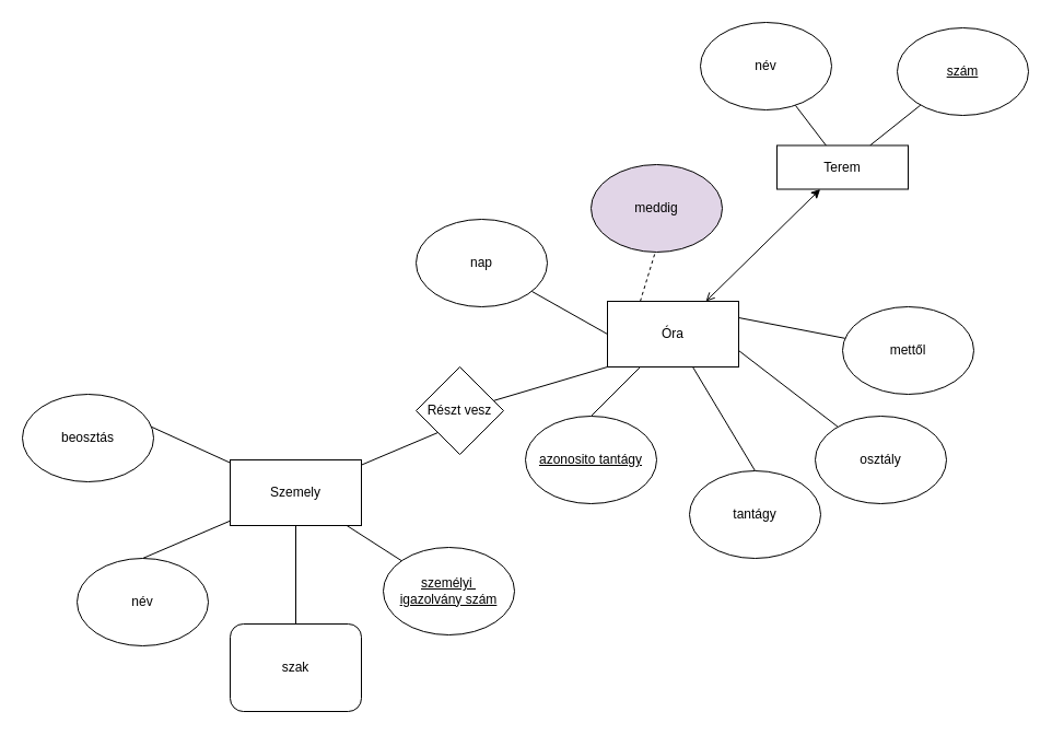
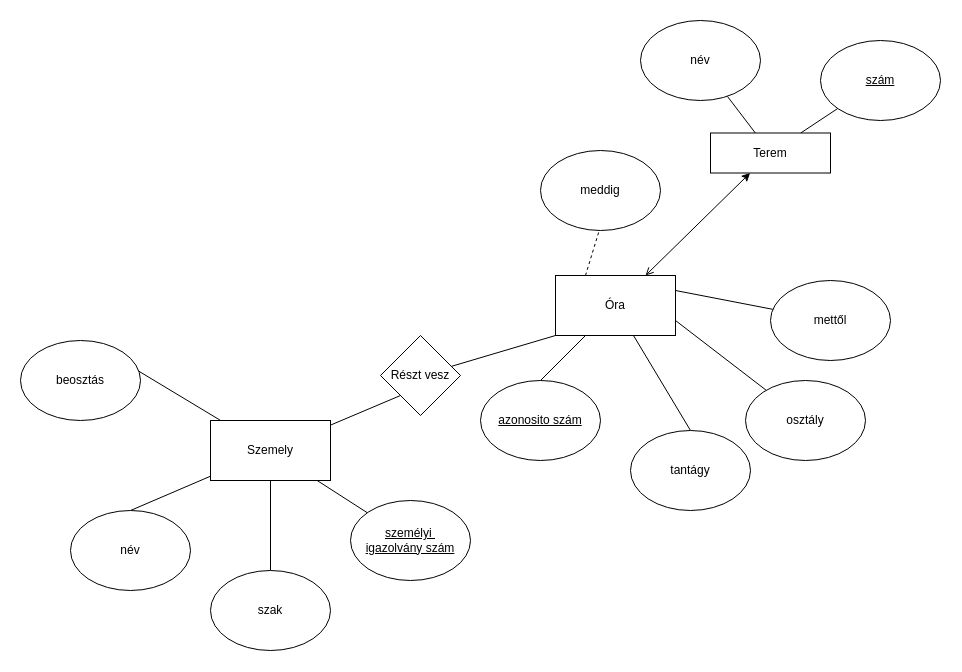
  <mxCell id="0" />
  <mxCell id="1" parent="0" />
  <mxCell id="2" style="edgeStyle=none;rounded=0;orthogonalLoop=1;jettySize=auto;html=1;entryX=0.5;entryY=0;entryDx=0;entryDy=0;endArrow=none;endFill=0;" edge="1" parent="1" source="7" target="18"><mxGeometry relative="1" as="geometry" /></mxCell>
  <mxCell id="3" style="edgeStyle=none;rounded=0;orthogonalLoop=1;jettySize=auto;html=1;endArrow=none;endFill=0;" edge="1" parent="1" source="7" target="16"><mxGeometry relative="1" as="geometry" /></mxCell>
  <mxCell id="4" style="edgeStyle=none;rounded=0;orthogonalLoop=1;jettySize=auto;html=1;endArrow=none;endFill=0;" edge="1" parent="1" source="7" target="17"><mxGeometry relative="1" as="geometry" /></mxCell>
  <mxCell id="5" style="edgeStyle=none;rounded=0;orthogonalLoop=1;jettySize=auto;html=1;entryX=0;entryY=1;entryDx=0;entryDy=0;endArrow=none;endFill=0;startArrow=none;startFill=0;" edge="1" parent="1" source="29" target="12"><mxGeometry relative="1" as="geometry"><mxPoint x="412.5" y="397.5" as="targetPoint" /></mxGeometry></mxCell>
  <mxCell id="6" style="rounded=0;orthogonalLoop=1;jettySize=auto;html=1;entryX=0.942;entryY=0.344;entryDx=0;entryDy=0;entryPerimeter=0;endArrow=none;endFill=0;" edge="1" parent="1" source="7" target="28"><mxGeometry relative="1" as="geometry" /></mxCell>
  <mxCell id="7" value="Szemely" style="rounded=0;whiteSpace=wrap;html=1;" vertex="1" parent="1"><mxGeometry x="210" y="420" width="120" height="60" as="geometry" /></mxCell>
  <mxCell id="8" style="edgeStyle=none;rounded=0;orthogonalLoop=1;jettySize=auto;html=1;entryX=0.5;entryY=0;entryDx=0;entryDy=0;endArrow=none;endFill=0;" edge="1" parent="1" source="12" target="15"><mxGeometry relative="1" as="geometry" /></mxCell>
  <mxCell id="9" style="edgeStyle=none;rounded=0;orthogonalLoop=1;jettySize=auto;html=1;entryX=0.667;entryY=0.125;entryDx=0;entryDy=0;entryPerimeter=0;startArrow=none;startFill=0;endArrow=none;endFill=0;exitX=0.25;exitY=0;exitDx=0;exitDy=0;dashed=1;" edge="1" parent="1" source="12" target="14"><mxGeometry relative="1" as="geometry"><mxPoint x="660" y="140" as="sourcePoint" /></mxGeometry></mxCell>
  <mxCell id="10" style="edgeStyle=none;rounded=0;orthogonalLoop=1;jettySize=auto;html=1;startArrow=none;startFill=0;endArrow=none;endFill=0;exitX=1;exitY=0.25;exitDx=0;exitDy=0;" edge="1" parent="1" source="12" target="13"><mxGeometry relative="1" as="geometry"><mxPoint x="770" y="130" as="sourcePoint" /></mxGeometry></mxCell>
  <mxCell id="11" style="edgeStyle=none;rounded=0;orthogonalLoop=1;jettySize=auto;html=1;entryX=0.5;entryY=0;entryDx=0;entryDy=0;endArrow=none;endFill=0;" edge="1" parent="1" source="12" target="25"><mxGeometry relative="1" as="geometry" /></mxCell>
  <mxCell id="12" value="Óra" style="rounded=0;whiteSpace=wrap;html=1;" vertex="1" parent="1"><mxGeometry x="555" y="275" width="120" height="60" as="geometry" /></mxCell>
  <mxCell id="13" value="mettől" style="ellipse;whiteSpace=wrap;html=1;" vertex="1" parent="1"><mxGeometry x="770" y="280" width="120" height="80" as="geometry" /></mxCell>
- <mxCell id="14" value="meddig" style="ellipse;whiteSpace=wrap;html=1;fillColor=#e1d5e7;" vertex="1" parent="1"><mxGeometry x="540" y="150" width="120" height="80" as="geometry" /></mxCell>
+ <mxCell id="14" value="meddig" style="ellipse;whiteSpace=wrap;html=1;" vertex="1" parent="1"><mxGeometry x="540" y="150" width="120" height="80" as="geometry" /></mxCell>
  <mxCell id="15" value="tantágy" style="ellipse;whiteSpace=wrap;html=1;" vertex="1" parent="1"><mxGeometry x="630" y="430" width="120" height="80" as="geometry" /></mxCell>
- <mxCell id="16" value="szak" style="whiteSpace=wrap;html=1;rounded=1;" vertex="1" parent="1"><mxGeometry x="210" y="570" width="120" height="80" as="geometry" /></mxCell>
+ <mxCell id="16" value="szak" style="ellipse;whiteSpace=wrap;html=1;" vertex="1" parent="1"><mxGeometry x="210" y="570" width="120" height="80" as="geometry" /></mxCell>
  <mxCell id="17" value="&lt;u&gt;személyi&amp;nbsp;&lt;br&gt;igazolvány szám&lt;/u&gt;" style="ellipse;whiteSpace=wrap;html=1;" vertex="1" parent="1"><mxGeometry x="350" y="500" width="120" height="80" as="geometry" /></mxCell>
  <mxCell id="18" value="név" style="ellipse;whiteSpace=wrap;html=1;" vertex="1" parent="1"><mxGeometry x="70" y="510" width="120" height="80" as="geometry" /></mxCell>
- <mxCell id="19" value="&lt;u&gt;szám&lt;/u&gt;" style="ellipse;whiteSpace=wrap;html=1;" vertex="1" parent="1"><mxGeometry x="820" y="25" width="120" height="80" as="geometry" /></mxCell>
+ <mxCell id="19" value="&lt;u&gt;szám&lt;/u&gt;" style="ellipse;whiteSpace=wrap;html=1;" vertex="1" parent="1"><mxGeometry x="820" y="40" width="120" height="80" as="geometry" /></mxCell>
  <mxCell id="20" style="edgeStyle=none;rounded=0;orthogonalLoop=1;jettySize=auto;html=1;endArrow=none;endFill=0;" edge="1" parent="1" source="22" target="19"><mxGeometry relative="1" as="geometry" /></mxCell>
  <mxCell id="21" style="edgeStyle=none;rounded=0;orthogonalLoop=1;jettySize=auto;html=1;entryX=0.75;entryY=0;entryDx=0;entryDy=0;endArrow=open;endFill=0;targetPerimeterSpacing=1;startArrow=classic;startFill=1;" edge="1" parent="1" source="22" target="12"><mxGeometry relative="1" as="geometry"><mxPoint x="700" y="95" as="targetPoint" /></mxGeometry></mxCell>
  <mxCell id="22" value="Terem" style="rounded=0;whiteSpace=wrap;html=1;" vertex="1" parent="1"><mxGeometry x="710" y="132.5" width="120" height="40" as="geometry" /></mxCell>
  <mxCell id="23" value="" style="rounded=0;orthogonalLoop=1;jettySize=auto;html=1;endArrow=none;endFill=0;" edge="1" parent="1" source="24" target="22"><mxGeometry relative="1" as="geometry" /></mxCell>
  <mxCell id="24" value="név" style="ellipse;whiteSpace=wrap;html=1;" vertex="1" parent="1"><mxGeometry x="640" y="20" width="120" height="80" as="geometry" /></mxCell>
- <mxCell id="25" value="&lt;u&gt;azonosito tantágy&lt;/u&gt;" style="ellipse;whiteSpace=wrap;html=1;" vertex="1" parent="1"><mxGeometry x="480" y="380" width="120" height="80" as="geometry" /></mxCell>
+ <mxCell id="25" value="&lt;u&gt;azonosito szám&lt;/u&gt;" style="ellipse;whiteSpace=wrap;html=1;" vertex="1" parent="1"><mxGeometry x="480" y="380" width="120" height="80" as="geometry" /></mxCell>
  <mxCell id="26" style="edgeStyle=none;rounded=0;orthogonalLoop=1;jettySize=auto;html=1;entryX=1;entryY=0.75;entryDx=0;entryDy=0;endArrow=none;endFill=0;" edge="1" parent="1" source="27" target="12"><mxGeometry relative="1" as="geometry" /></mxCell>
  <mxCell id="27" value="osztály" style="ellipse;whiteSpace=wrap;html=1;" vertex="1" parent="1"><mxGeometry x="745" y="380" width="120" height="80" as="geometry" /></mxCell>
- <mxCell id="28" value="beosztás" style="ellipse;whiteSpace=wrap;html=1;" vertex="1" parent="1"><mxGeometry x="20" y="360" width="120" height="80" as="geometry" /></mxCell>
+ <mxCell id="28" value="beosztás" style="ellipse;whiteSpace=wrap;html=1;" vertex="1" parent="1"><mxGeometry x="20" y="340" width="120" height="80" as="geometry" /></mxCell>
  <mxCell id="29" value="Részt vesz" style="rhombus;whiteSpace=wrap;html=1;" vertex="1" parent="1"><mxGeometry x="380" y="335" width="80" height="80" as="geometry" /></mxCell>
  <mxCell id="30" value="" style="edgeStyle=none;rounded=0;orthogonalLoop=1;jettySize=auto;html=1;entryX=0;entryY=1;entryDx=0;entryDy=0;endArrow=none;endFill=0;startArrow=none;startFill=0;" edge="1" parent="1" source="7" target="29"><mxGeometry relative="1" as="geometry"><mxPoint x="555" y="335" as="targetPoint" /><mxPoint x="330" y="425.789" as="sourcePoint" /></mxGeometry></mxCell>
- <mxCell id="31" style="rounded=0;orthogonalLoop=1;jettySize=auto;html=1;entryX=0;entryY=0.5;entryDx=0;entryDy=0;endArrow=none;endFill=0;" edge="1" parent="1" source="32" target="12"><mxGeometry relative="1" as="geometry" /></mxCell>
- <mxCell id="32" value="nap" style="ellipse;whiteSpace=wrap;html=1;" vertex="1" parent="1"><mxGeometry x="380" y="200" width="120" height="80" as="geometry" /></mxCell>
